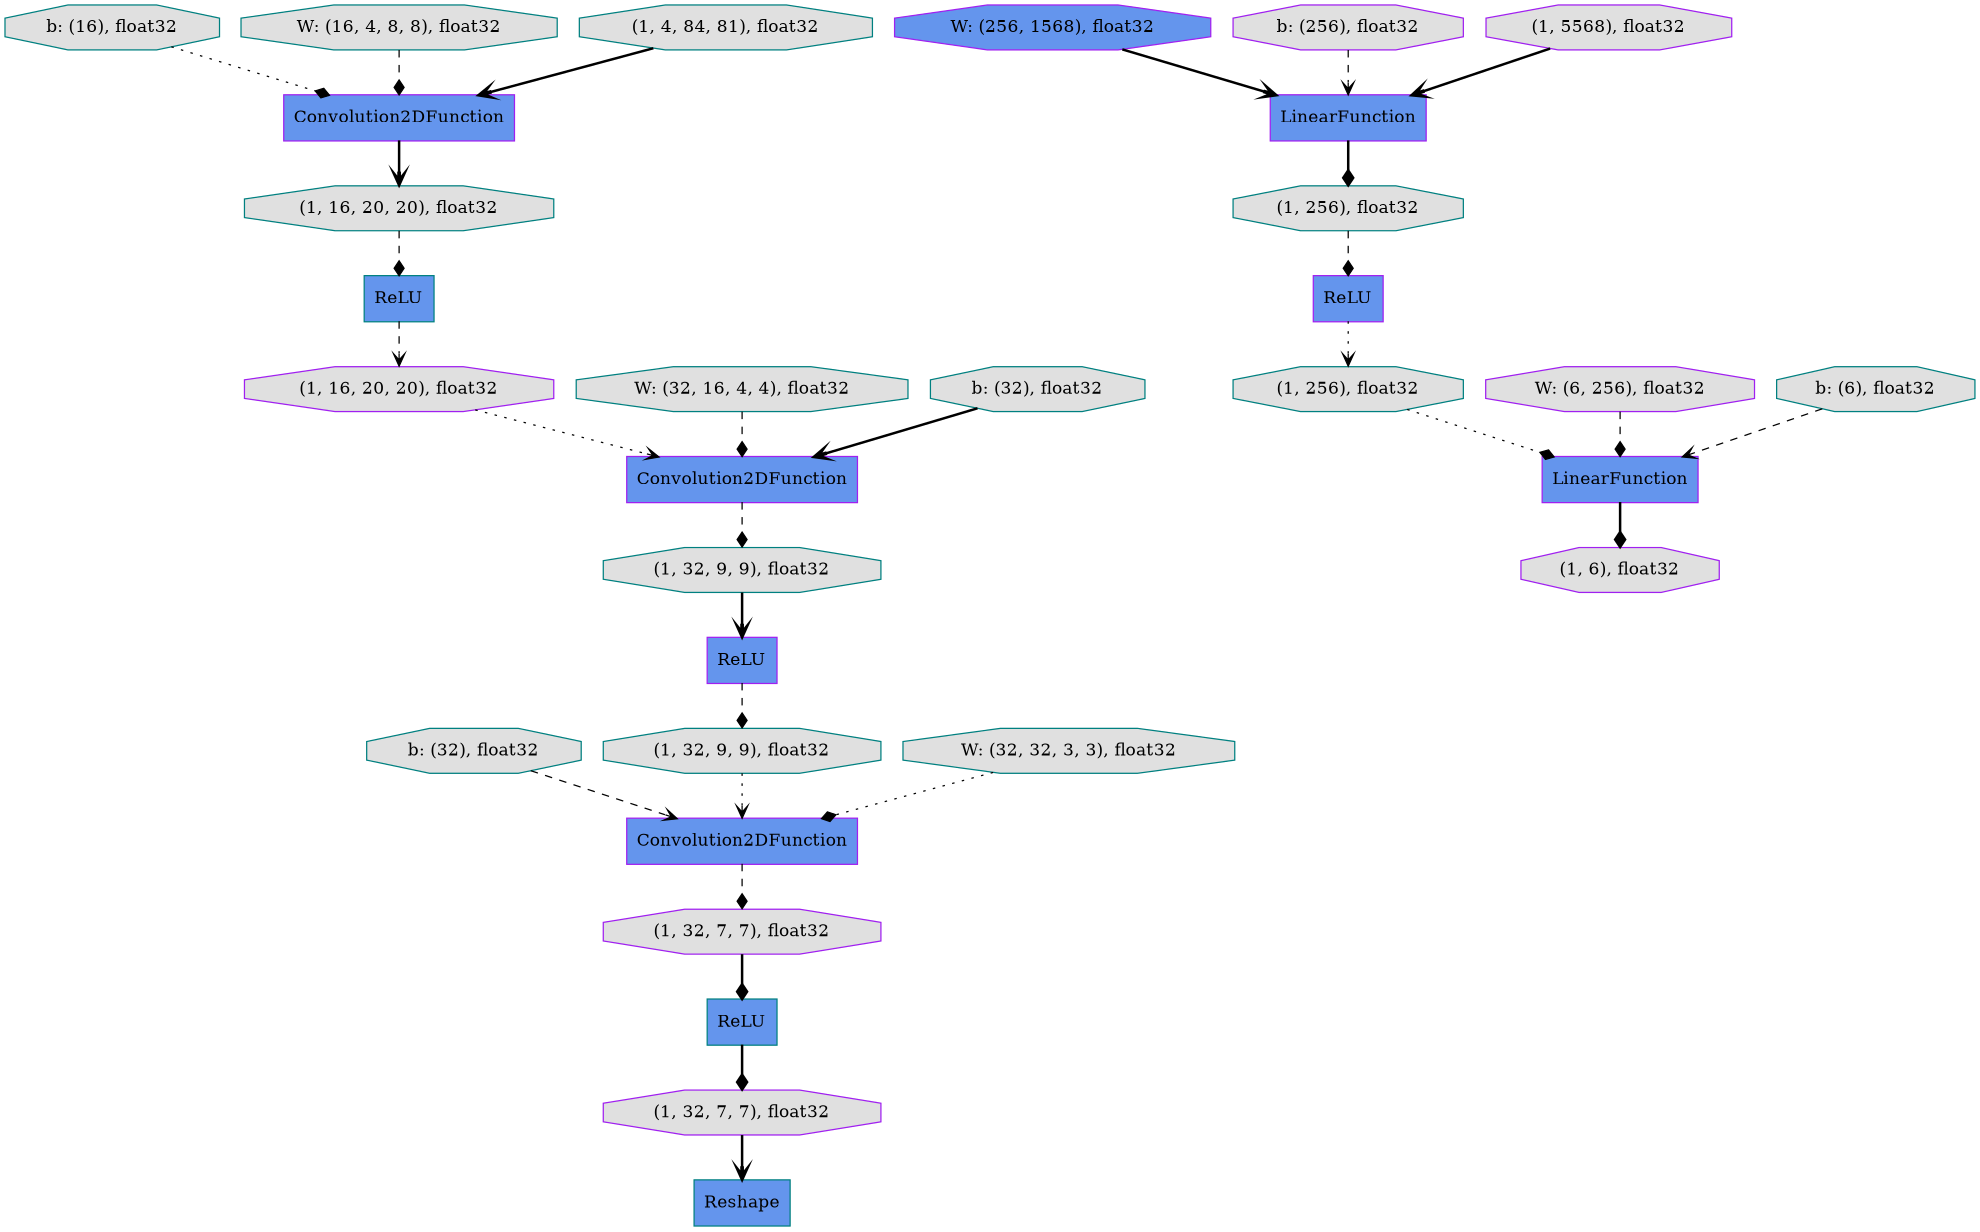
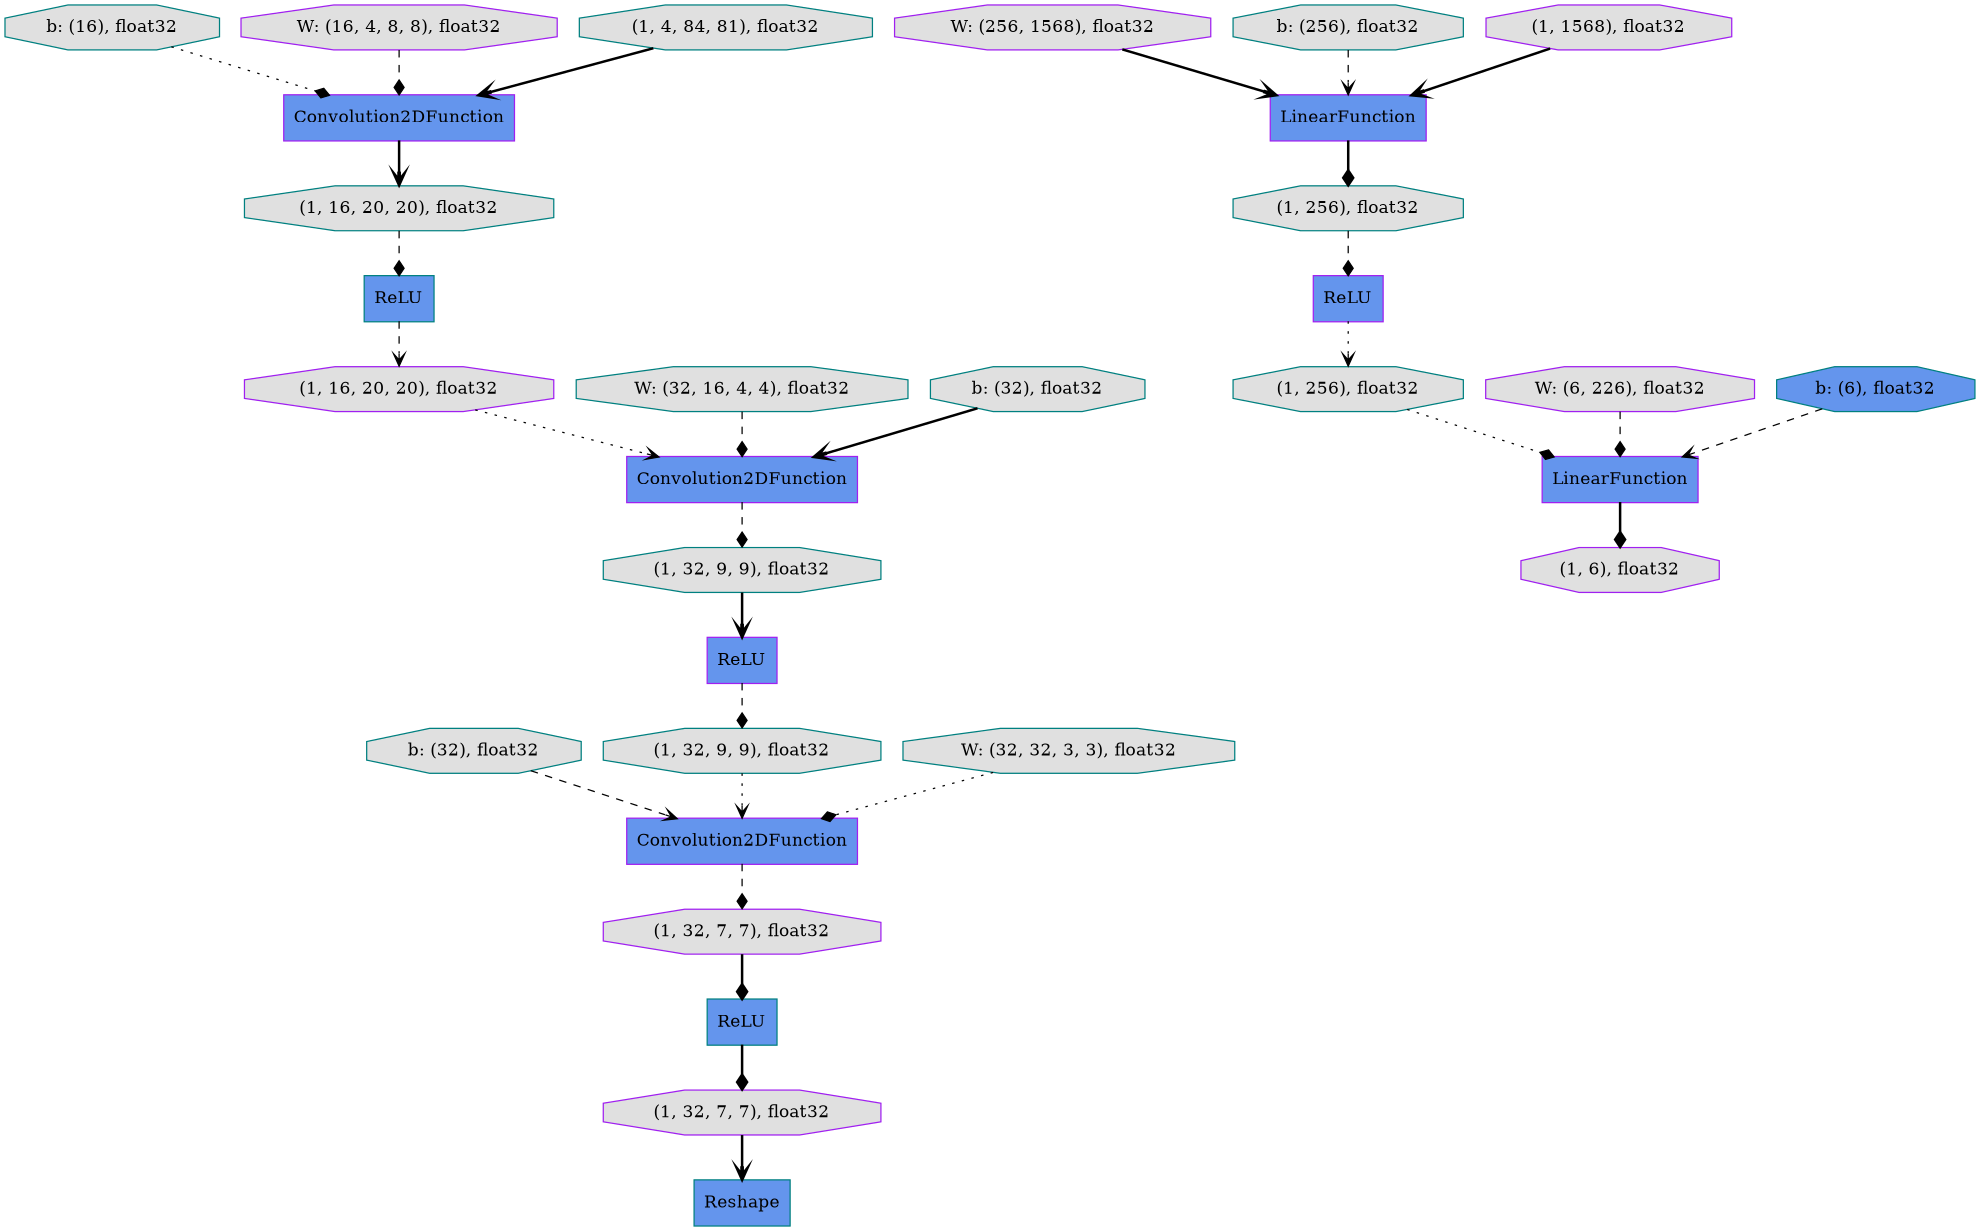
  digraph {
    rankdir=TB
    node [color=teal fillcolor="#E0E0E0" shape=octagon style=filled]
    edge [arrowhead=diamond style=dashed]
    n1 [fillcolor="#6495ED" label=ReLU shape=record]
    n2 [color=purple label="(1, 32, 7, 7), float32"]
    n3 [fillcolor="#6495ED" label=Reshape shape=record]
    n4 [color=purple label="(1, 16, 20, 20), float32"]
    n5 [color=purple fillcolor="#6495ED" label=Convolution2DFunction shape=record]
    n6 [label="(1, 32, 9, 9), float32"]
    n7 [label="b: (32), float32"]
    n8 [color=purple fillcolor="#6495ED" label=Convolution2DFunction shape=record]
    n9 [color=purple label="(1, 32, 7, 7), float32"]
    n10 [color=purple fillcolor="#6495ED" label=ReLU shape=record]
    n11 [label="(1, 32, 9, 9), float32"]
    n12 [fillcolor="#6495ED" label=ReLU shape=record]
    n13 [color=purple fillcolor="#6495ED" label=Convolution2DFunction shape=record]
    n14 [label="(1, 16, 20, 20), float32"]
-   n15 [color=purple fillcolor="#6495ED" label="W: (256, 1568), float32"]
+   n15 [color=purple label="W: (256, 1568), float32"]
    n16 [color=purple fillcolor="#6495ED" label=LinearFunction shape=record]
    n17 [label="(1, 256), float32"]
    n18 [color=purple fillcolor="#6495ED" label=ReLU shape=record]
    n19 [label="(1, 256), float32"]
    n20 [color=purple fillcolor="#6495ED" label=LinearFunction shape=record]
    n21 [label="b: (16), float32"]
-   n22 [color=purple label="b: (256), float32"]
-   n23 [color=purple label="(1, 5568), float32"]
-   n24 [label="W: (16, 4, 8, 8), float32"]
-   n25 [color=purple label="W: (6, 256), float32"]
+   n22 [label="b: (256), float32"]
+   n23 [color=purple label="(1, 1568), float32"]
+   n24 [color=purple label="W: (16, 4, 8, 8), float32"]
+   n25 [color=purple label="W: (6, 226), float32"]
    n26 [color=purple label="(1, 6), float32"]
    n27 [label="W: (32, 16, 4, 4), float32"]
-   n28 [label="b: (6), float32"]
+   n28 [fillcolor="#6495ED" label="b: (6), float32"]
    n29 [label="b: (32), float32"]
    n30 [label="(1, 4, 84, 81), float32"]
    n31 [label="W: (32, 32, 3, 3), float32"]
    n1 -> n2 [style=bold]
    n2 -> n3 [arrowhead=vee style=bold]
    n4 -> n5 [arrowhead=vee style=dotted]
    n5 -> n6
    n6 -> n10 [arrowhead=vee style=bold]
    n7 -> n8 [arrowhead=vee]
    n8 -> n9
    n9 -> n1 [style=bold]
    n10 -> n11
    n11 -> n8 [arrowhead=vee style=dotted]
    n12 -> n4 [arrowhead=vee]
    n13 -> n14 [arrowhead=vee style=bold]
    n14 -> n12
    n15 -> n16 [arrowhead=vee style=bold]
    n16 -> n17 [style=bold]
    n17 -> n18
    n18 -> n19 [arrowhead=vee style=dotted]
    n19 -> n20 [style=dotted]
    n20 -> n26 [style=bold]
    n21 -> n13 [style=dotted]
    n22 -> n16 [arrowhead=vee]
    n23 -> n16 [arrowhead=vee style=bold]
    n24 -> n13
    n25 -> n20
    n27 -> n5
    n28 -> n20 [arrowhead=vee]
    n29 -> n5 [arrowhead=vee style=bold]
    n30 -> n13 [arrowhead=vee style=bold]
    n31 -> n8 [style=dotted]
  }
